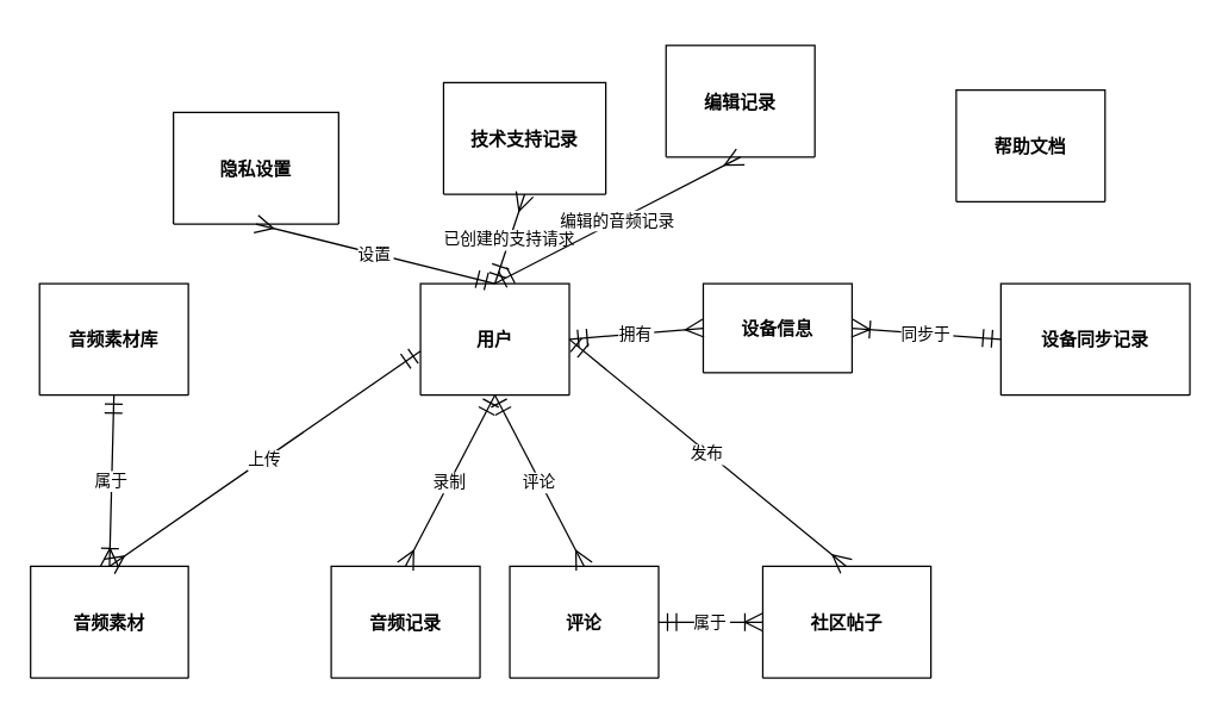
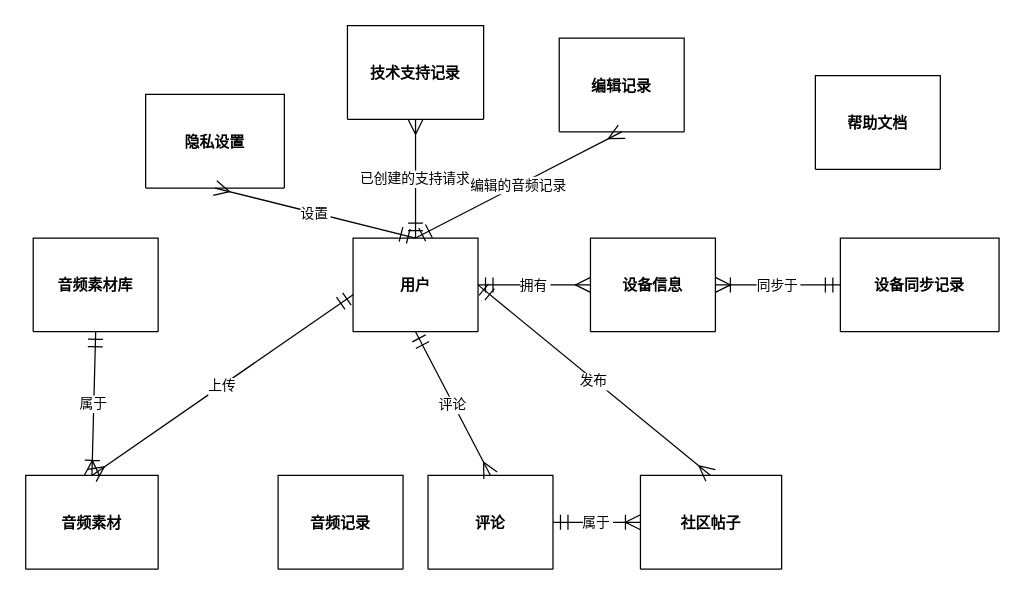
  <mxCell id="0" />
  <mxCell id="1" parent="0" />
  <mxCell id="2" value="用户" style="shape=table;startSize=75;container=1;collapsible=0;childLayout=tableLayout;fixedRows=1;rowLines=1;fontStyle=1;align=center;resizeLast=1;" vertex="1" parent="1"><mxGeometry x="282" y="190" width="100" height="75" as="geometry" /></mxCell>
  <mxCell id="3" value="音频记录" style="shape=table;startSize=75;container=1;collapsible=0;childLayout=tableLayout;fixedRows=1;rowLines=1;fontStyle=1;align=center;resizeLast=1;" vertex="1" parent="1"><mxGeometry x="222" y="380" width="100" height="75" as="geometry" /></mxCell>
  <mxCell id="4" value="音频素材" style="shape=table;startSize=75;container=1;collapsible=0;childLayout=tableLayout;fixedRows=1;rowLines=1;fontStyle=1;align=center;resizeLast=1;" vertex="1" parent="1"><mxGeometry x="20" y="380" width="106" height="75" as="geometry" /></mxCell>
  <mxCell id="5" value="社区帖子" style="shape=table;startSize=75;container=1;collapsible=0;childLayout=tableLayout;fixedRows=1;rowLines=1;fontStyle=1;align=center;resizeLast=1;" vertex="1" parent="1"><mxGeometry x="512" y="380" width="113" height="75" as="geometry" /></mxCell>
  <mxCell id="6" value="评论" style="shape=table;startSize=75;container=1;collapsible=0;childLayout=tableLayout;fixedRows=1;rowLines=1;fontStyle=1;align=center;resizeLast=1;" vertex="1" parent="1"><mxGeometry x="342" y="380" width="100" height="75" as="geometry" /></mxCell>
- <mxCell id="7" value="设备信息" style="shape=table;startSize=75;container=1;collapsible=0;childLayout=tableLayout;fixedRows=1;rowLines=1;fontStyle=1;align=center;resizeLast=1;" vertex="1" parent="1"><mxGeometry x="472" y="190" width="100" height="60" as="geometry" /></mxCell>
+ <mxCell id="7" value="设备信息" style="shape=table;startSize=75;container=1;collapsible=0;childLayout=tableLayout;fixedRows=1;rowLines=1;fontStyle=1;align=center;resizeLast=1;" vertex="1" parent="1"><mxGeometry x="472" y="190" width="100" height="75" as="geometry" /></mxCell>
  <mxCell id="8" value="隐私设置" style="shape=table;startSize=75;container=1;collapsible=0;childLayout=tableLayout;fixedRows=1;rowLines=1;fontStyle=1;align=center;resizeLast=1;" vertex="1" parent="1"><mxGeometry x="116" y="75" width="111" height="75" as="geometry" /></mxCell>
- <mxCell id="9" value="技术支持记录" style="shape=table;startSize=75;container=1;collapsible=0;childLayout=tableLayout;fixedRows=1;rowLines=1;fontStyle=1;align=center;resizeLast=1;" vertex="1" parent="1"><mxGeometry x="297.5" y="55" width="109" height="75" as="geometry" /></mxCell>
+ <mxCell id="9" value="技术支持记录" style="shape=table;startSize=75;container=1;collapsible=0;childLayout=tableLayout;fixedRows=1;rowLines=1;fontStyle=1;align=center;resizeLast=1;" vertex="1" parent="1"><mxGeometry x="277.5" y="20" width="109" height="75" as="geometry" /></mxCell>
  <mxCell id="10" value="编辑记录" style="shape=table;startSize=75;container=1;collapsible=0;childLayout=tableLayout;fixedRows=1;rowLines=1;fontStyle=1;align=center;resizeLast=1;" vertex="1" parent="1"><mxGeometry x="447" y="30" width="100" height="75" as="geometry" /></mxCell>
  <mxCell id="11" value="音频素材库" style="shape=table;startSize=75;container=1;collapsible=0;childLayout=tableLayout;fixedRows=1;rowLines=1;fontStyle=1;align=center;resizeLast=1;" vertex="1" parent="1"><mxGeometry x="26" y="190" width="100" height="75" as="geometry" /></mxCell>
  <mxCell id="12" value="设备同步记录" style="shape=table;startSize=75;container=1;collapsible=0;childLayout=tableLayout;fixedRows=1;rowLines=1;fontStyle=1;align=center;resizeLast=1;" vertex="1" parent="1"><mxGeometry x="672" y="190" width="127" height="75" as="geometry" /></mxCell>
- <mxCell id="13" value="录制" style="curved=1;startArrow=ERmandOne;startSize=10;;endArrow=ERmany;endSize=10;;exitX=0.5;exitY=1;entryX=0.498;entryY=0;rounded=0;exitDx=0;exitDy=0;" edge="1" parent="1" source="2" target="3"><mxGeometry x="-0.003" relative="1" as="geometry"><mxPoint as="offset" /></mxGeometry></mxCell>
  <mxCell id="14" value="上传" style="curved=1;startArrow=ERmandOne;startSize=10;;endArrow=ERmany;endSize=10;;exitX=0.003;exitY=0.604;entryX=0.5;entryY=0;rounded=0;entryDx=0;entryDy=0;" edge="1" parent="1" source="2" target="4"><mxGeometry relative="1" as="geometry" /></mxCell>
  <mxCell id="15" value="发布" style="curved=1;startArrow=ERmandOne;startSize=10;;endArrow=ERmany;endSize=10;;exitX=1;exitY=0.5;entryX=0.497;entryY=0;rounded=0;exitDx=0;exitDy=0;" edge="1" parent="1" source="2" target="5"><mxGeometry relative="1" as="geometry" /></mxCell>
  <mxCell id="16" value="评论" style="curved=1;startArrow=ERmandOne;startSize=10;;endArrow=ERmany;endSize=10;;exitX=0.5;exitY=1;entryX=0.5;entryY=0;rounded=0;exitDx=0;exitDy=0;entryDx=0;entryDy=0;" edge="1" parent="1" source="2" target="6"><mxGeometry relative="1" as="geometry" /></mxCell>
  <mxCell id="17" value="拥有" style="curved=1;startArrow=ERmandOne;startSize=10;;endArrow=ERmany;endSize=10;;exitX=1;exitY=0.5;entryX=0;entryY=0.5;rounded=0;exitDx=0;exitDy=0;entryDx=0;entryDy=0;" edge="1" parent="1" source="2" target="7"><mxGeometry relative="1" as="geometry" /></mxCell>
  <mxCell id="18" value="设置" style="curved=1;startArrow=ERmandOne;startSize=10;;endArrow=ERmany;endSize=10;;exitX=0.5;exitY=0;entryX=0.5;entryY=1;rounded=0;exitDx=0;exitDy=0;entryDx=0;entryDy=0;" edge="1" parent="1" source="2" target="8"><mxGeometry relative="1" as="geometry" /></mxCell>
  <mxCell id="19" value="已创建的支持请求" style="curved=1;startArrow=ERmandOne;startSize=10;;endArrow=ERmany;endSize=10;;exitX=0.5;exitY=0;rounded=0;exitDx=0;exitDy=0;entryX=0.5;entryY=1;entryDx=0;entryDy=0;" edge="1" parent="1" source="2" target="9"><mxGeometry relative="1" as="geometry"><mxPoint x="332" y="110" as="targetPoint" /></mxGeometry></mxCell>
  <mxCell id="20" value="编辑的音频记录" style="curved=1;startArrow=ERmandOne;startSize=10;;endArrow=ERmany;endSize=10;;exitX=0.5;exitY=0;entryX=0.5;entryY=1;rounded=0;exitDx=0;exitDy=0;entryDx=0;entryDy=0;" edge="1" parent="1" source="2" target="10"><mxGeometry relative="1" as="geometry" /></mxCell>
  <mxCell id="21" value="属于" style="curved=1;startArrow=ERoneToMany;startSize=10;;endArrow=ERmandOne;endSize=10;;exitX=0.5;exitY=0;entryX=0.5;entryY=1;rounded=0;exitDx=0;exitDy=0;entryDx=0;entryDy=0;" edge="1" parent="1" source="4" target="11"><mxGeometry relative="1" as="geometry"><Array as="points" /></mxGeometry></mxCell>
  <mxCell id="22" value="属于" style="curved=1;startArrow=ERoneToMany;startSize=10;;endArrow=ERmandOne;endSize=10;;exitX=0;exitY=0.5;entryX=1;entryY=0.5;rounded=0;exitDx=0;exitDy=0;entryDx=0;entryDy=0;" edge="1" parent="1" source="5" target="6"><mxGeometry relative="1" as="geometry" /></mxCell>
  <mxCell id="23" value="同步于" style="curved=1;startArrow=ERoneToMany;startSize=10;;endArrow=ERmandOne;endSize=10;;exitX=1;exitY=0.5;entryX=0;entryY=0.5;rounded=0;exitDx=0;exitDy=0;entryDx=0;entryDy=0;" edge="1" parent="1" source="7" target="12"><mxGeometry relative="1" as="geometry"><Array as="points" /></mxGeometry></mxCell>
- <mxCell id="24" value="帮助文档" style="shape=table;startSize=75;container=1;collapsible=0;childLayout=tableLayout;fixedRows=1;rowLines=1;fontStyle=1;align=center;resizeLast=1;" vertex="1" parent="1"><mxGeometry x="642" y="60" width="100" height="75" as="geometry" /></mxCell>
+ <mxCell id="24" value="帮助文档" style="shape=table;startSize=75;container=1;collapsible=0;childLayout=tableLayout;fixedRows=1;rowLines=1;fontStyle=1;align=center;resizeLast=1;" vertex="1" parent="1"><mxGeometry x="652" y="60" width="100" height="75" as="geometry" /></mxCell>
